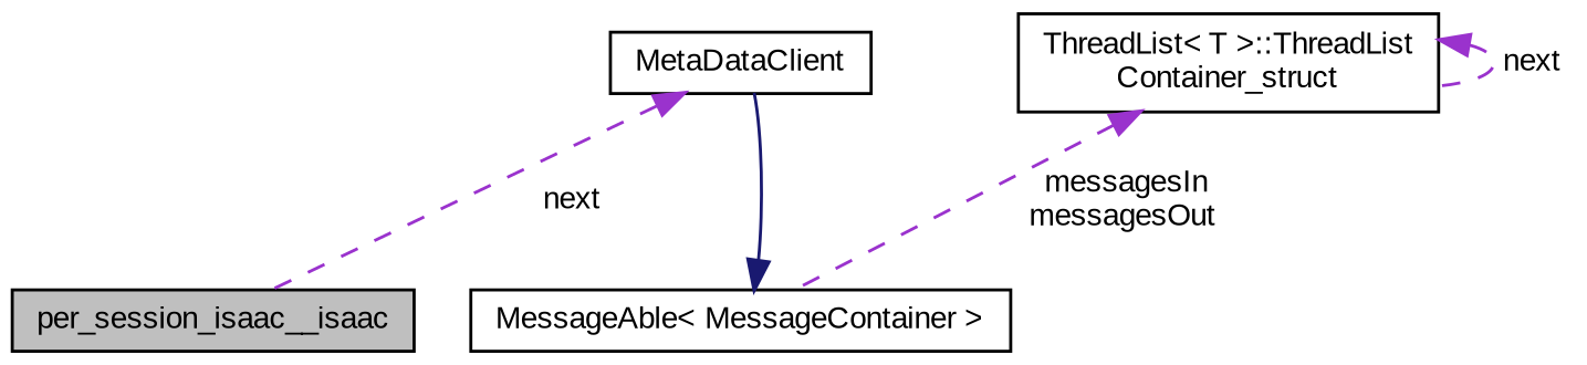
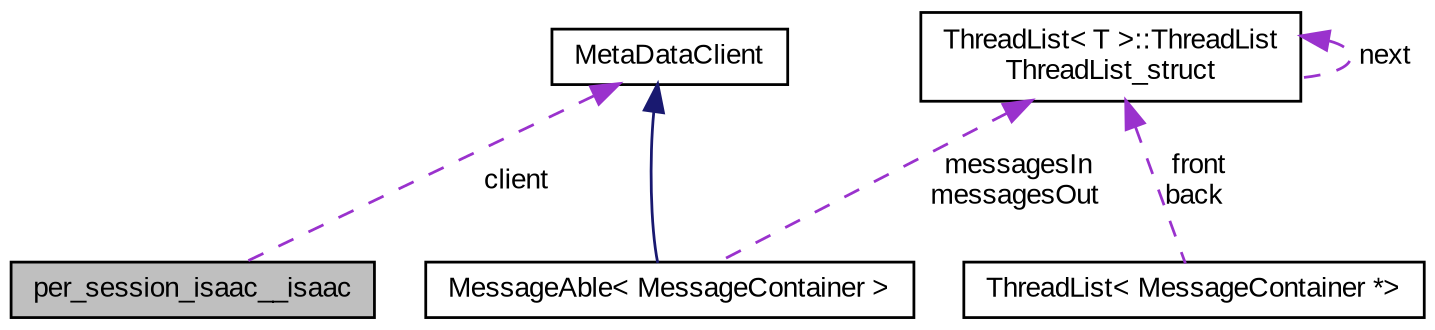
  digraph {
    fontname="Liberation Sans"
    node [color=black fillcolor=white fontname="Liberation Sans" fontsize=10 shape=record style=filled]
    edge [color=darkorchid3 dir=back fontname="Liberation Sans" fontsize=10 labelfontname=Helvetica labelfontsize=10 style=dashed]
    n1 [fillcolor=grey75 fontcolor=black height=0.2 label=per_session_isaac__isaac width=0.4]
    n2 [height=0.2 label=MetaDataClient width=0.4]
    n3 [height=0.2 label="MessageAble\< MessageContainer \>" width=0.4]
-   n5 [height=0.2 label="ThreadList\< T \>::ThreadList\lContainer_struct" width=0.4]
-   n2 -> n1 [label=" next"]
-   n3 -> n2 [color=midnightblue style=solid]
+   n4 [height=0.2 label="ThreadList\< MessageContainer *\>" width=0.4]
+   n5 [height=0.2 label="ThreadList\< T \>::ThreadList\lThreadList_struct" width=0.4]
+   n2 -> n1 [label=" client"]
+   n2 -> n3 [color=midnightblue style=solid]
    n5 -> n3 [label=" messagesIn\nmessagesOut"]
+   n5 -> n4 [label=" front\nback"]
    n5 -> n5 [label=" next"]
  }
